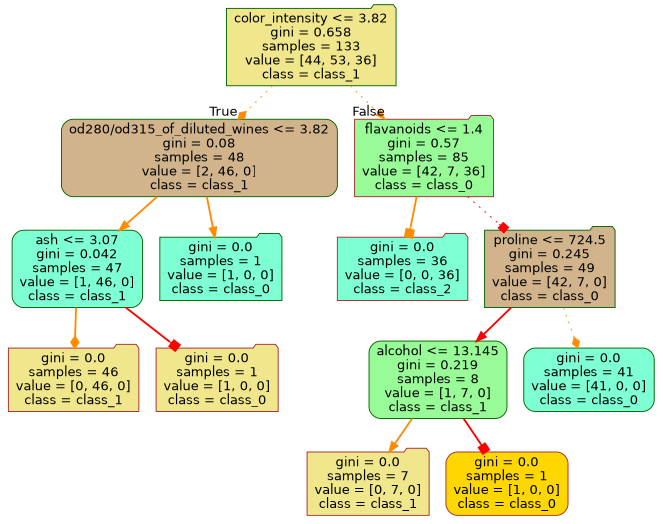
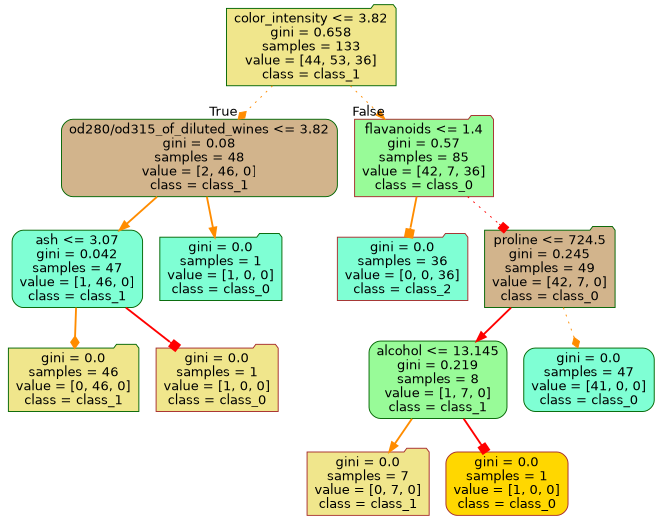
  digraph {
    node [color=darkgreen fillcolor=khaki fontname=helvetica shape=folder style="filled, rounded"]
    edge [arrowhead=normal color=darkorange fontname=helvetica style=bold]
    n1 [label="color_intensity <= 3.82\ngini = 0.658\nsamples = 133\nvalue = [44, 53, 36]\nclass = class_1"]
    n2 [fillcolor=tan label="od280/od315_of_diluted_wines <= 3.82\ngini = 0.08\nsamples = 48\nvalue = [2, 46, 0]\nclass = class_1" shape=box]
    n3 [color=brown fillcolor=palegreen label="flavanoids <= 1.4\ngini = 0.57\nsamples = 85\nvalue = [42, 7, 36]\nclass = class_0"]
    n4 [fillcolor=aquamarine label="ash <= 3.07\ngini = 0.042\nsamples = 47\nvalue = [1, 46, 0]\nclass = class_1" shape=box]
    n5 [fillcolor=aquamarine label="gini = 0.0\nsamples = 1\nvalue = [1, 0, 0]\nclass = class_0"]
    n6 [color=brown fillcolor=aquamarine label="gini = 0.0\nsamples = 36\nvalue = [0, 0, 36]\nclass = class_2"]
    n7 [fillcolor=tan label="proline <= 724.5\ngini = 0.245\nsamples = 49\nvalue = [42, 7, 0]\nclass = class_0"]
-   n8 [color=brown label="gini = 0.0\nsamples = 46\nvalue = [0, 46, 0]\nclass = class_1"]
+   n8 [label="gini = 0.0\nsamples = 46\nvalue = [0, 46, 0]\nclass = class_1"]
    n9 [color=brown label="gini = 0.0\nsamples = 1\nvalue = [1, 0, 0]\nclass = class_0"]
    n10 [fillcolor=palegreen label="alcohol <= 13.145\ngini = 0.219\nsamples = 8\nvalue = [1, 7, 0]\nclass = class_1" shape=box]
-   n11 [fillcolor=aquamarine label="gini = 0.0\nsamples = 41\nvalue = [41, 0, 0]\nclass = class_0" shape=box]
+   n11 [fillcolor=aquamarine label="gini = 0.0\nsamples = 47\nvalue = [41, 0, 0]\nclass = class_0" shape=box]
    n12 [color=brown label="gini = 0.0\nsamples = 7\nvalue = [0, 7, 0]\nclass = class_1"]
    n13 [color=brown fillcolor=gold label="gini = 0.0\nsamples = 1\nvalue = [1, 0, 0]\nclass = class_0" shape=box]
    n1 -> n2 [arrowhead=diamond headlabel=True labelangle=45 labeldistance=2.5 style=dotted]
    n1 -> n3 [headlabel=False labelangle=-45 labeldistance=2.5 style=dotted]
    n2 -> n4
    n2 -> n5
    n3 -> n6 [arrowhead=box]
    n3 -> n7 [arrowhead=box color=red style=dotted]
    n4 -> n8 [arrowhead=diamond]
    n4 -> n9 [arrowhead=box color=red]
    n7 -> n10 [color=red]
    n7 -> n11 [arrowhead=diamond style=dotted]
    n10 -> n12
    n10 -> n13 [arrowhead=box color=red]
  }
